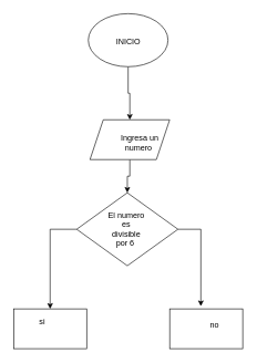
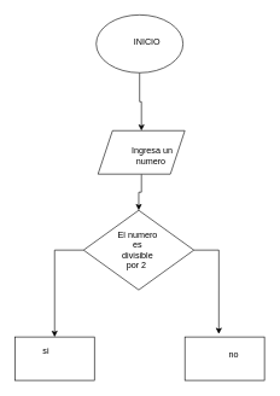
  <mxCell id="0" />
  <mxCell id="1" parent="0" />
  <mxCell id="2" style="edgeStyle=orthogonalEdgeStyle;rounded=0;orthogonalLoop=1;jettySize=auto;html=1;exitX=0.5;exitY=1;exitDx=0;exitDy=0;entryX=0.5;entryY=0;entryDx=0;entryDy=0;" edge="1" parent="1" source="3" target="10"><mxGeometry relative="1" as="geometry" /></mxCell>
  <mxCell id="3" value="" style="ellipse;whiteSpace=wrap;html=1;" vertex="1" parent="1"><mxGeometry x="132.5" y="20" width="120" height="80" as="geometry" /></mxCell>
- <mxCell id="4" value="INICIO&lt;div&gt;&lt;br&gt;&lt;/div&gt;" style="text;html=1;align=center;verticalAlign=middle;whiteSpace=wrap;rounded=0;" vertex="1" parent="1"><mxGeometry x="162.5" y="55" width="60" height="30" as="geometry" /></mxCell>
+ <mxCell id="4" value="INICIO&lt;div&gt;&lt;br&gt;&lt;/div&gt;" style="text;html=1;align=center;verticalAlign=middle;whiteSpace=wrap;rounded=0;" vertex="1" parent="1"><mxGeometry x="172.5" y="50" width="60" height="30" as="geometry" /></mxCell>
  <mxCell id="5" value="" style="rounded=0;whiteSpace=wrap;html=1;" vertex="1" parent="1"><mxGeometry x="255" y="465" width="110" height="60" as="geometry" /></mxCell>
  <mxCell id="6" value="" style="rounded=0;whiteSpace=wrap;html=1;" vertex="1" parent="1"><mxGeometry x="20" y="465" width="110" height="60" as="geometry" /></mxCell>
  <mxCell id="7" style="edgeStyle=orthogonalEdgeStyle;rounded=0;orthogonalLoop=1;jettySize=auto;html=1;exitX=0;exitY=0.5;exitDx=0;exitDy=0;entryX=0.5;entryY=0;entryDx=0;entryDy=0;" edge="1" parent="1" source="8" target="6"><mxGeometry relative="1" as="geometry" /></mxCell>
  <mxCell id="8" value="&lt;span style=&quot;color: rgba(0, 0, 0, 0); font-family: monospace; font-size: 0px; text-align: start; text-wrap-mode: nowrap;&quot;&gt;%3CmxGraphModel%3E%3Croot%3E%3CmxCell%20id%3D%220%22%2F%3E%3CmxCell%20id%3D%221%22%20parent%3D%220%22%2F%3E%3CmxCell%20id%3D%222%22%20value%3D%22ingresar%26amp%3Bnbsp%3B%26amp%3Bnbsp%3B%26lt%3Bdiv%26gt%3Bun%26amp%3Bnbsp%3B%26lt%3B%2Fdiv%26gt%3B%26lt%3Bdiv%26gt%3Bnumero%26amp%3Bnbsp%3B%26lt%3B%2Fdiv%26gt%3B%22%20style%3D%22text%3Bhtml%3D1%3Balign%3Dcenter%3BverticalAlign%3Dmiddle%3BwhiteSpace%3Dwrap%3Brounded%3D0%3B%22%20vertex%3D%221%22%20parent%3D%221%22%3E%3CmxGeometry%20x%3D%22-500%22%20y%3D%22420%22%20width%3D%2273%22%20height%3D%2225%22%20as%3D%22geometry%22%2F%3E%3C%2FmxCell%3E%3C%2Froot%3E%3C%2FmxGraphModel%3E&lt;/span&gt;&lt;span style=&quot;color: rgba(0, 0, 0, 0); font-family: monospace; font-size: 0px; text-align: start; text-wrap-mode: nowrap;&quot;&gt;%3CmxGraphModel%3E%3Croot%3E%3CmxCell%20id%3D%220%22%2F%3E%3CmxCell%20id%3D%221%22%20parent%3D%220%22%2F%3E%3CmxCell%20id%3D%222%22%20value%3D%22ingresar%26amp%3Bnbsp%3B%26amp%3Bnbsp%3B%26lt%3Bdiv%26gt%3Bun%26amp%3Bnbsp%3B%26lt%3B%2Fdiv%26gt%3B%26lt%3Bdiv%26gt%3Bnumero%26amp%3Bnbsp%3B%26lt%3B%2Fdiv%26gt%3B%22%20style%3D%22text%3Bhtml%3D1%3Balign%3Dcenter%3BverticalAlign%3Dmiddle%3BwhiteSpace%3Dwrap%3Brounded%3D0%3B%22%20vertex%3D%221%22%20parent%3D%221%22%3E%3CmxGeometry%20x%3D%22-500%22%20y%3D%22420%22%20width%3D%2273%22%20height%3D%2225%22%20as%3D%22geometry%22%2F%3E%3C%2FmxCell%3E%3C%2Froot%3E%3C%2FmxGraphModel%3E&lt;/span&gt;" style="rhombus;whiteSpace=wrap;html=1;" vertex="1" parent="1"><mxGeometry x="115" y="290" width="152.5" height="110" as="geometry" /></mxCell>
  <mxCell id="9" style="edgeStyle=orthogonalEdgeStyle;rounded=0;orthogonalLoop=1;jettySize=auto;html=1;exitX=0.5;exitY=1;exitDx=0;exitDy=0;entryX=0.5;entryY=0;entryDx=0;entryDy=0;" edge="1" parent="1" source="10" target="8"><mxGeometry relative="1" as="geometry" /></mxCell>
  <mxCell id="10" value="" style="shape=parallelogram;perimeter=parallelogramPerimeter;whiteSpace=wrap;html=1;fixedSize=1;" vertex="1" parent="1"><mxGeometry x="135" y="180" width="120" height="60" as="geometry" /></mxCell>
  <mxCell id="11" value="Ingresa un numero&amp;nbsp;" style="text;html=1;align=center;verticalAlign=middle;whiteSpace=wrap;rounded=0;" vertex="1" parent="1"><mxGeometry x="180" y="200" width="60" height="30" as="geometry" /></mxCell>
  <mxCell id="12" style="edgeStyle=orthogonalEdgeStyle;rounded=0;orthogonalLoop=1;jettySize=auto;html=1;exitX=1;exitY=0.5;exitDx=0;exitDy=0;entryX=0.427;entryY=-0.067;entryDx=0;entryDy=0;entryPerimeter=0;" edge="1" parent="1" source="8" target="5"><mxGeometry relative="1" as="geometry" /></mxCell>
- <mxCell id="13" value="El numero es divisible por 6&amp;nbsp;" style="text;html=1;align=center;verticalAlign=middle;whiteSpace=wrap;rounded=0;" vertex="1" parent="1"><mxGeometry x="160" y="330" width="60" height="30" as="geometry" /></mxCell>
+ <mxCell id="13" value="El numero es divisible por 2&amp;nbsp;" style="text;html=1;align=center;verticalAlign=middle;whiteSpace=wrap;rounded=0;" vertex="1" parent="1"><mxGeometry x="160" y="330" width="60" height="30" as="geometry" /></mxCell>
  <mxCell id="14" value="si&amp;nbsp;" style="text;html=1;align=center;verticalAlign=middle;whiteSpace=wrap;rounded=0;" vertex="1" parent="1"><mxGeometry x="35" y="470" width="60" height="30" as="geometry" /></mxCell>
  <mxCell id="15" value="no" style="text;html=1;align=center;verticalAlign=middle;whiteSpace=wrap;rounded=0;" vertex="1" parent="1"><mxGeometry x="292.5" y="475" width="60" height="30" as="geometry" /></mxCell>
